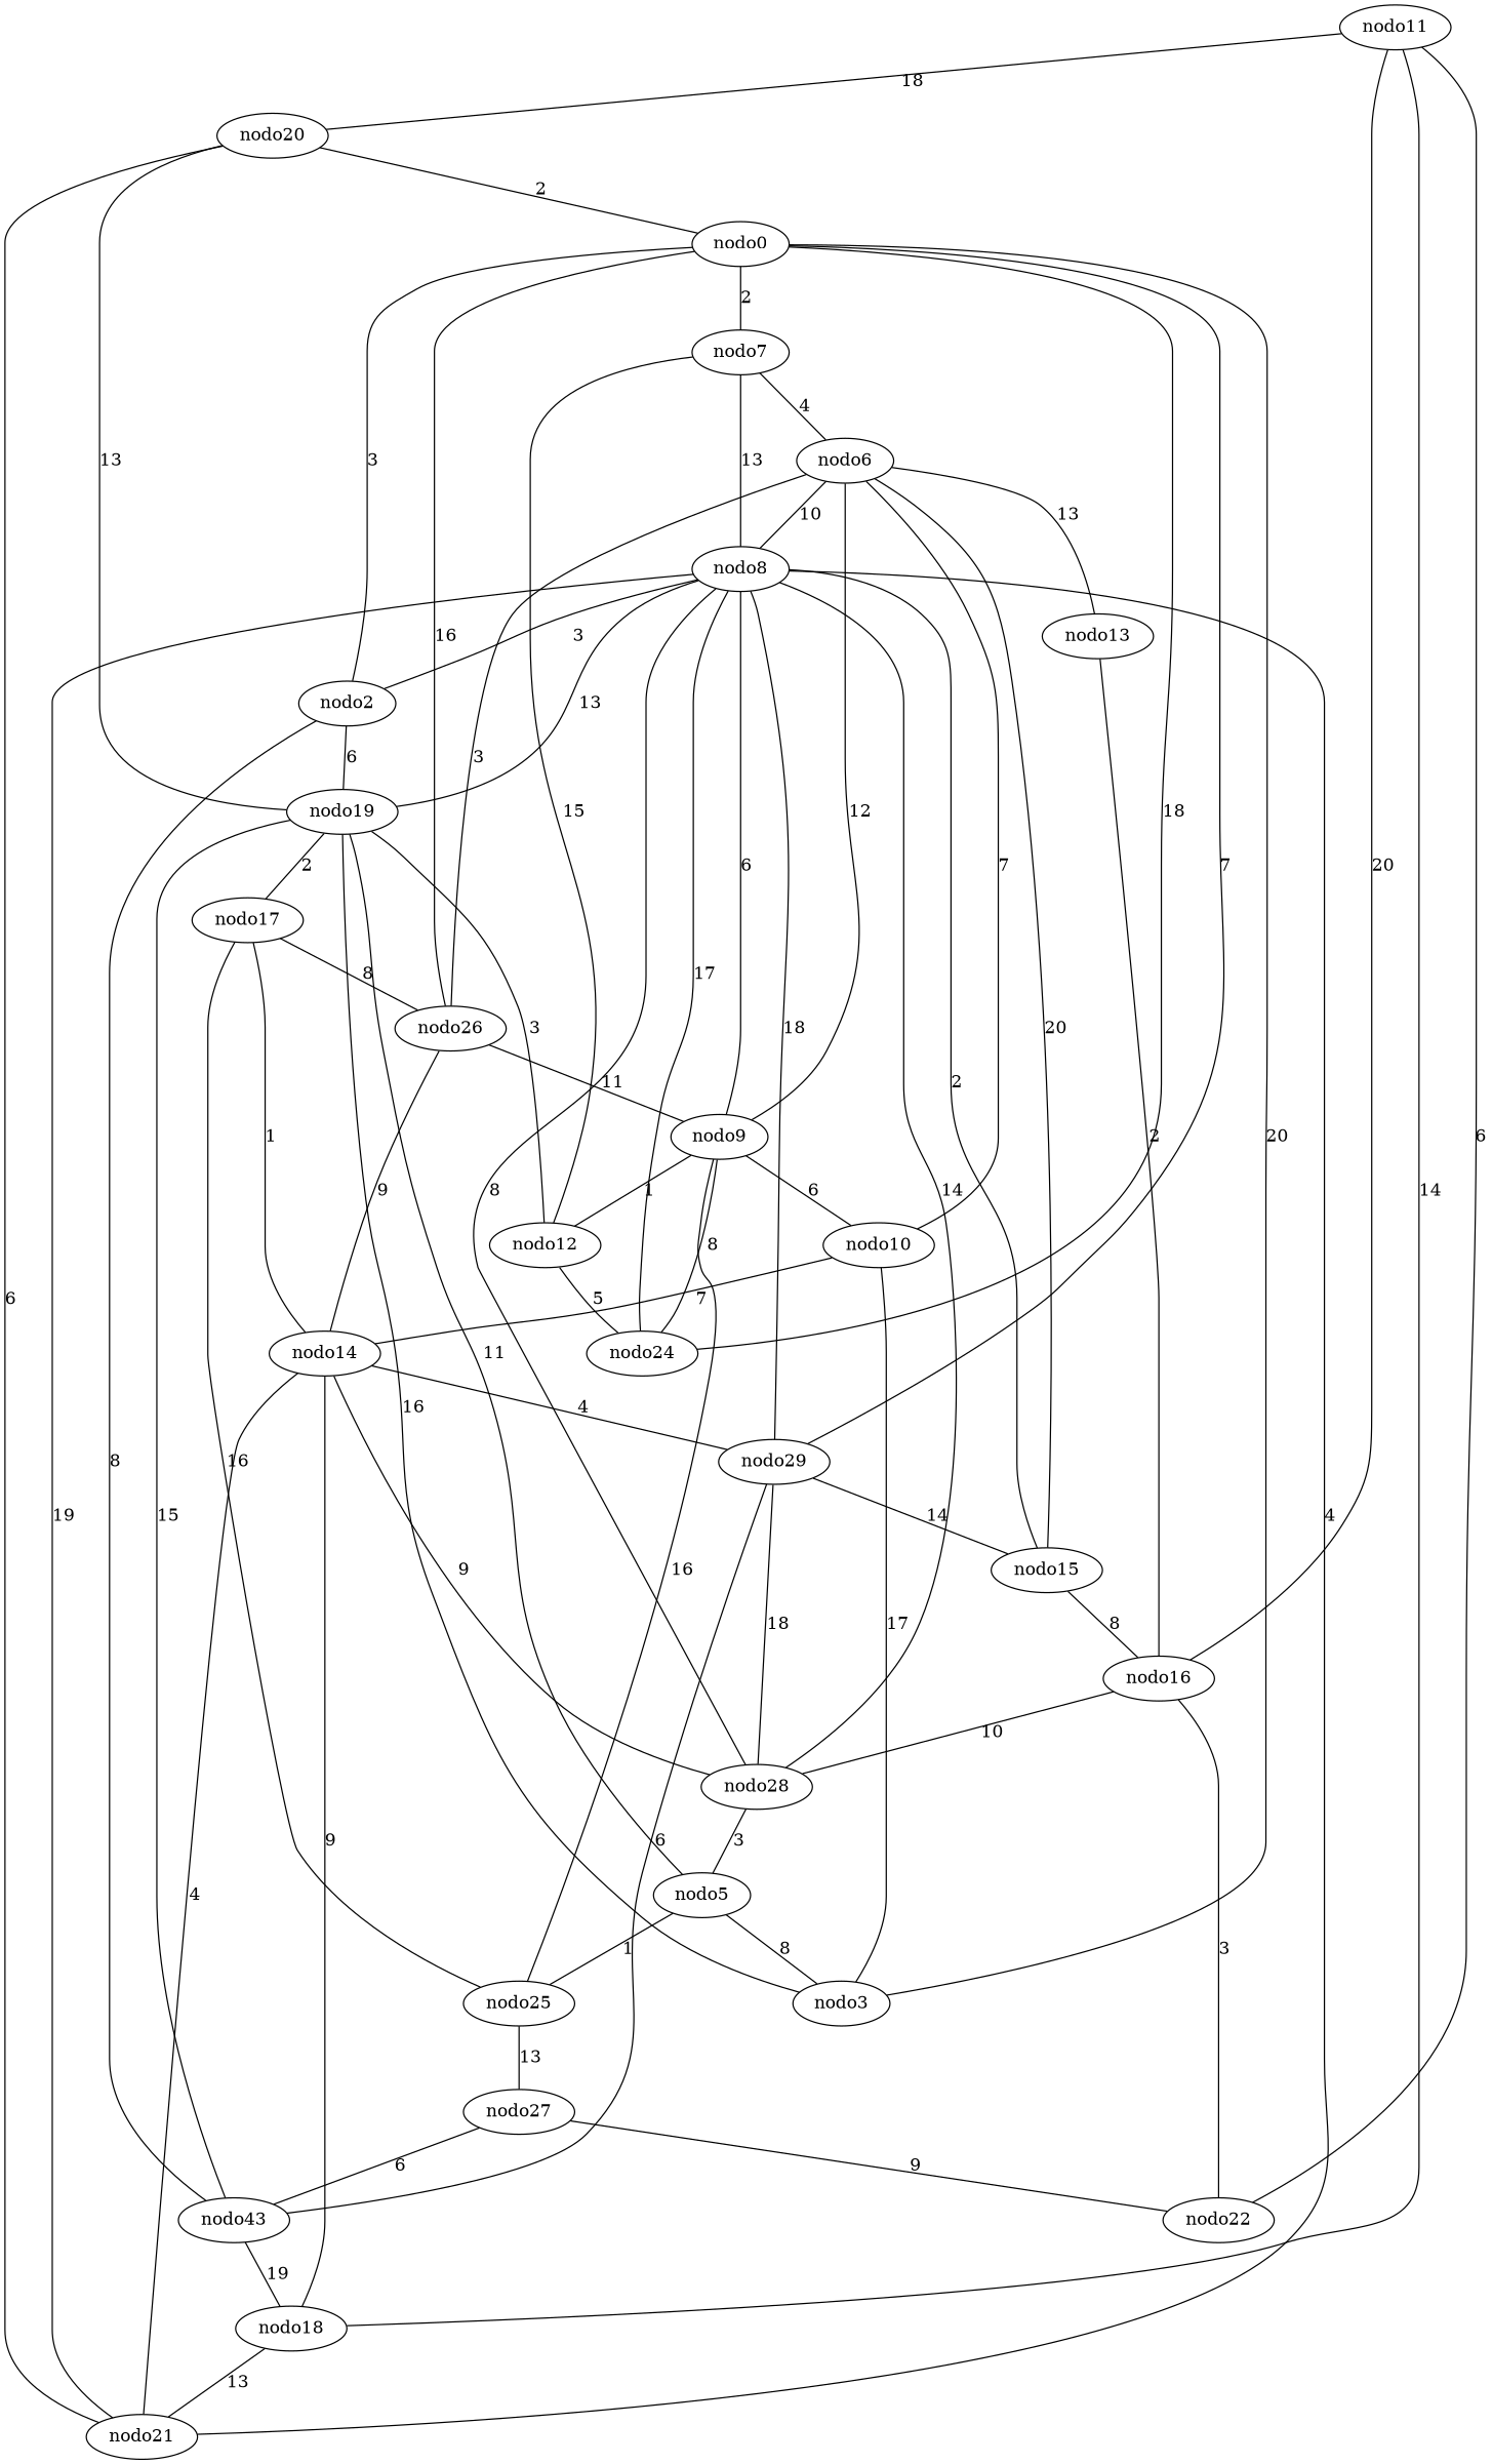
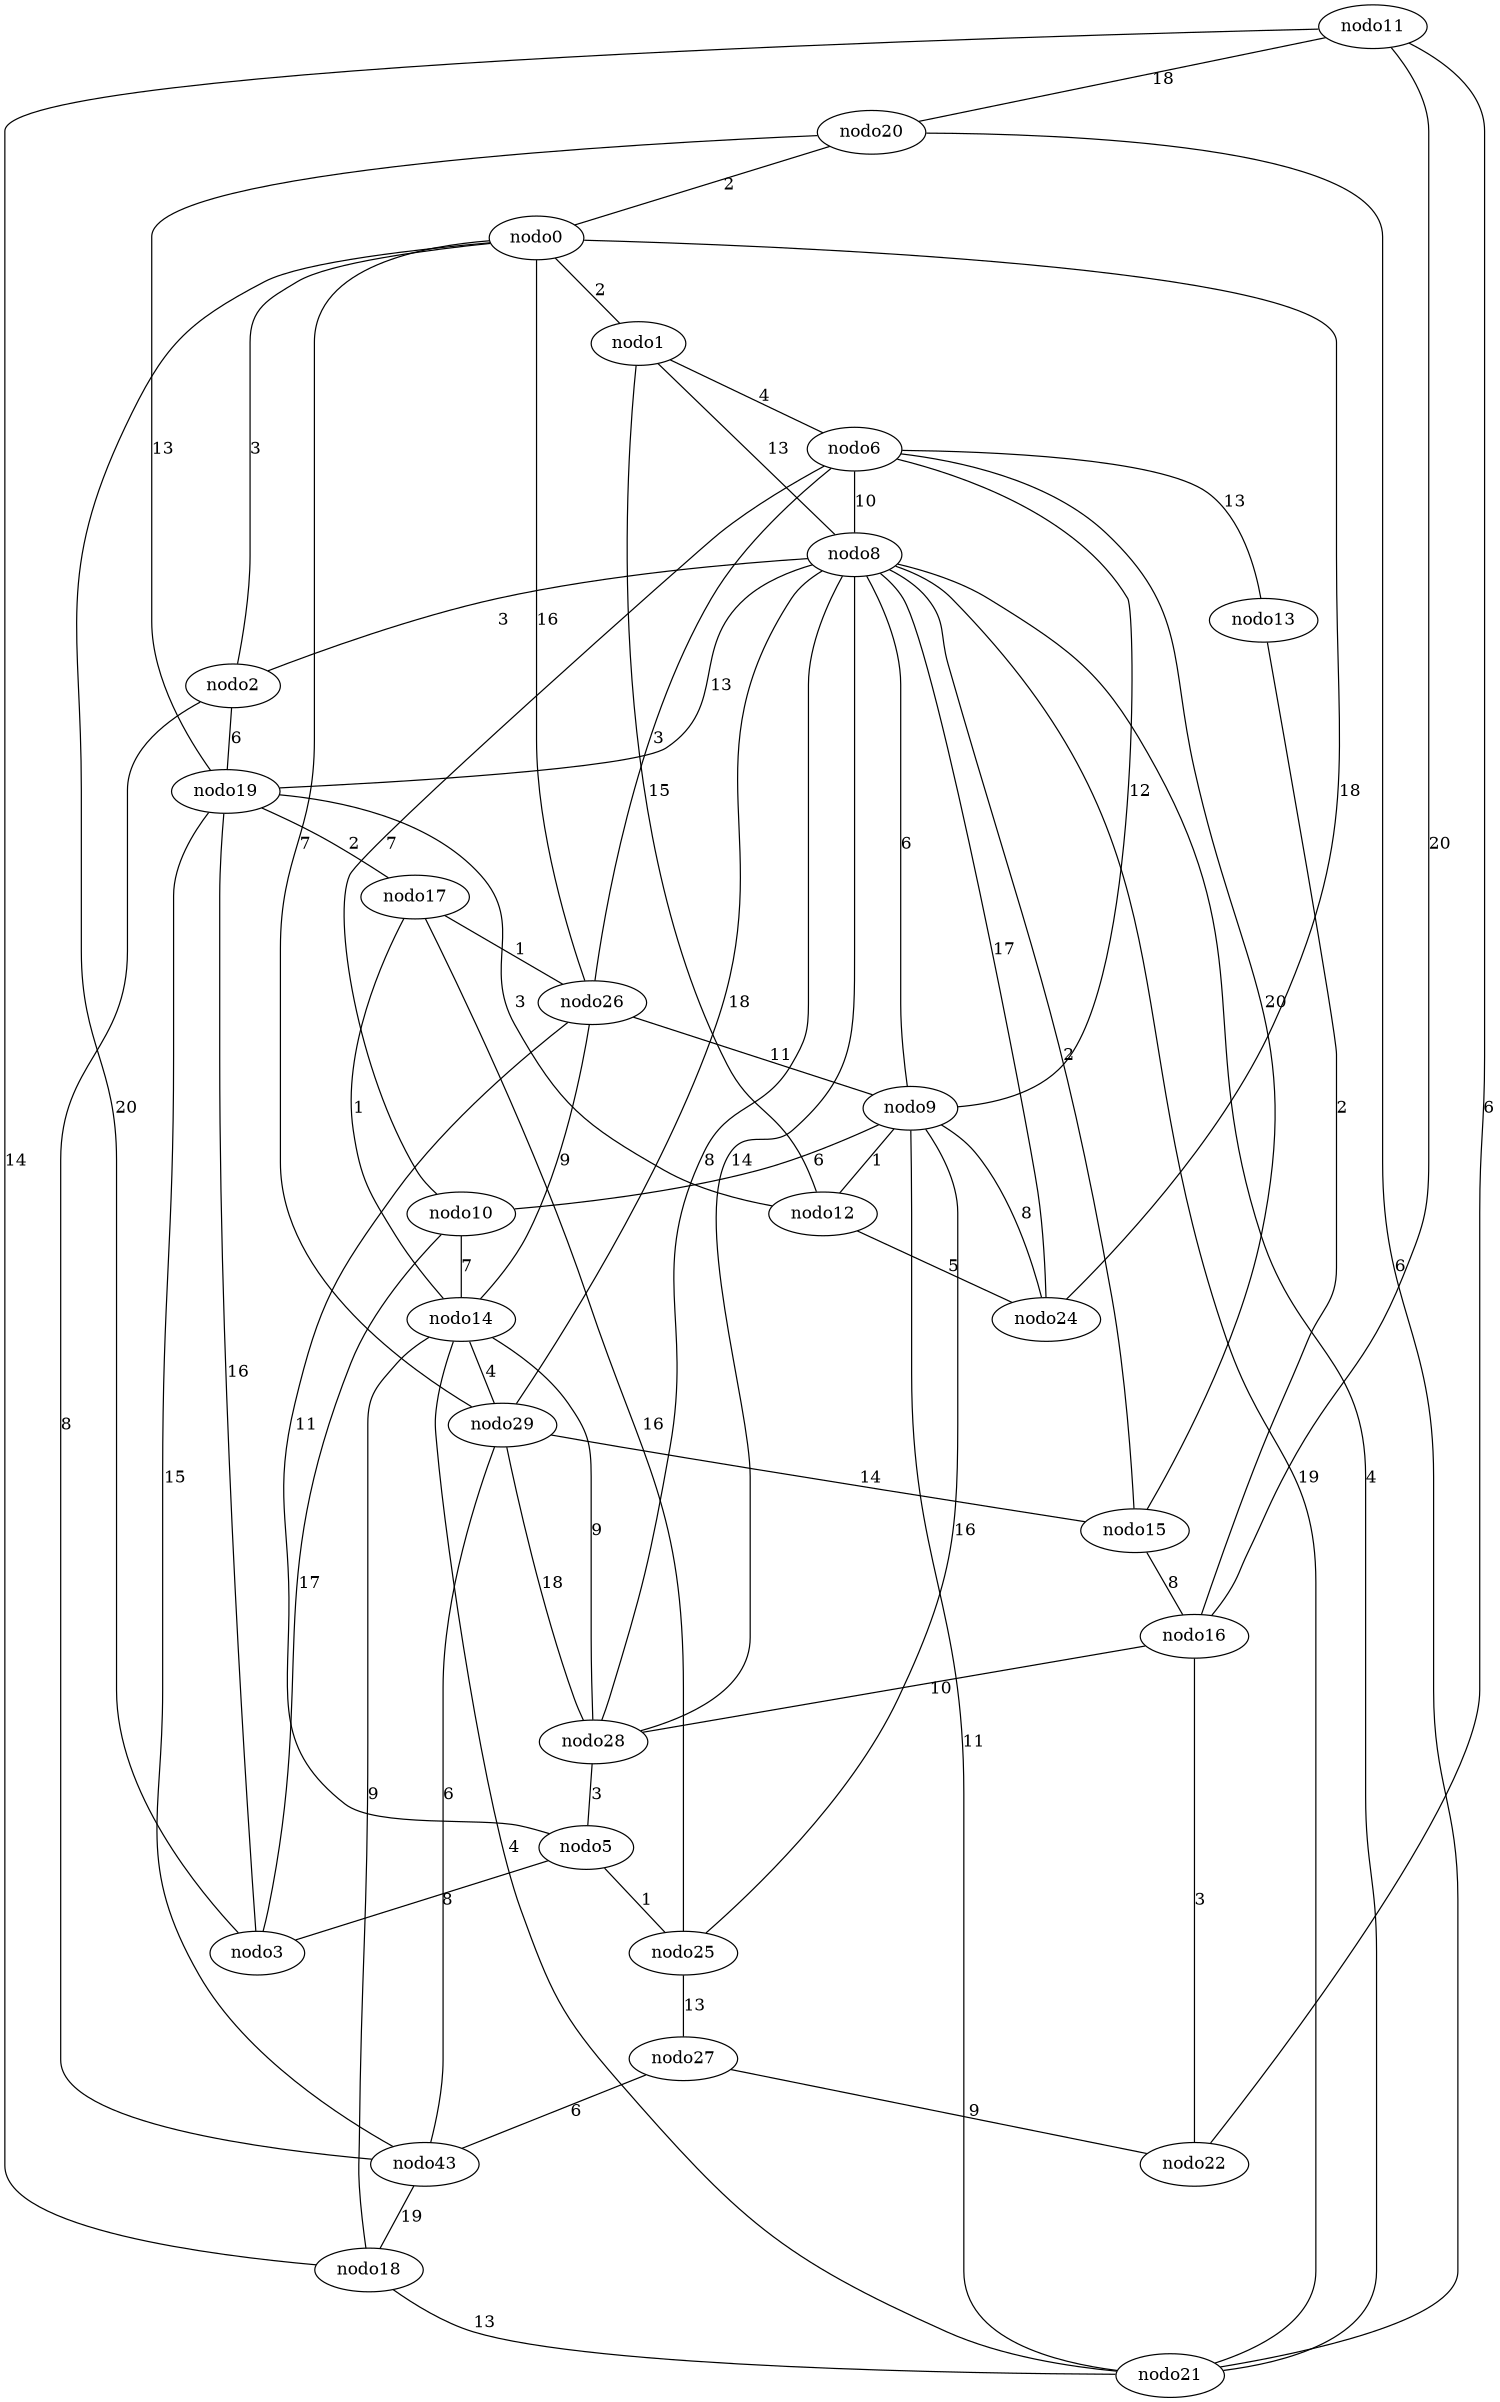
  graph {
    n1 [label=nodo0]
-   n2 [label=nodo7]
+   n2 [label=nodo1]
    n3 [label=nodo2]
    n4 [label=nodo6]
    n5 [label=nodo8]
    n6 [label=nodo19]
    n7 [label=nodo10]
    n8 [label=nodo15]
    n9 [label=nodo9]
    n10 [label=nodo13]
    n11 [label=nodo26]
    n12 [label=nodo21]
    n13 [label=nodo24]
    n14 [label=nodo28]
    n15 [label=nodo29]
    n16 [label=nodo17]
    n17 [label=nodo3]
    n18 [label=nodo14]
    n19 [label=nodo16]
    n20 [label=nodo5]
    n21 [label=nodo25]
    n22 [label=nodo27]
    n23 [label=nodo12]
    n24 [label=nodo43]
    n25 [label=nodo11]
    n26 [label=nodo18]
    n27 [label=nodo20]
    n28 [label=nodo22]
    n1 -- n2 [label=2]
    n1 -- n3 [label=3]
    n2 -- n4 [label=4]
    n2 -- n5 [label=13]
    n3 -- n6 [label=6]
    n4 -- n5 [label=10]
    n4 -- n7 [label=7]
    n4 -- n8 [label=20]
    n4 -- n9 [label=12]
    n4 -- n10 [label=13]
    n4 -- n11 [label=3]
    n5 -- n3 [label=3]
    n5 -- n8 [label=2]
    n5 -- n9 [label=6]
    n5 -- n12 [label=19]
    n5 -- n13 [label=17]
    n5 -- n14 [label=14]
    n5 -- n15 [label=18]
    n6 -- n5 [label=13]
    n6 -- n16 [label=2]
    n7 -- n17 [label=17]
    n7 -- n18 [label=7]
    n8 -- n19 [label=8]
    n9 -- n7 [label=6]
+   n9 -- n12 [label=11]
    n9 -- n21 [label=16]
    n9 -- n23 [label=1]
    n10 -- n19 [label=2]
    n11 -- n1 [label=16]
    n11 -- n9 [label=11]
    n12 -- n5 [label=4]
    n12 -- n18 [label=4]
    n13 -- n1 [label=18]
    n13 -- n9 [label=8]
    n14 -- n5 [label=8]
    n14 -- n15 [label=18]
    n14 -- n18 [label=9]
    n14 -- n20 [label=3]
    n15 -- n1 [label=7]
    n15 -- n8 [label=14]
    n15 -- n24 [label=6]
-   n16 -- n11 [label=8]
+   n16 -- n11 [label=1]
    n16 -- n21 [label=16]
    n17 -- n1 [label=20]
    n17 -- n6 [label=16]
    n18 -- n11 [label=9]
    n18 -- n15 [label=4]
    n18 -- n16 [label=1]
    n19 -- n14 [label=10]
-   n20 -- n6 [label=11]
+   n20 -- n11 [label=11]
    n20 -- n17 [label=8]
    n20 -- n21 [label=1]
    n21 -- n22 [label=13]
    n22 -- n24 [label=6]
    n22 -- n28 [label=9]
    n23 -- n2 [label=15]
    n23 -- n6 [label=3]
    n23 -- n13 [label=5]
    n24 -- n3 [label=8]
    n24 -- n6 [label=15]
    n24 -- n26 [label=19]
    n25 -- n19 [label=20]
    n25 -- n26 [label=14]
    n25 -- n27 [label=18]
    n25 -- n28 [label=6]
    n26 -- n12 [label=13]
    n26 -- n18 [label=9]
    n27 -- n1 [label=2]
    n27 -- n6 [label=13]
    n27 -- n12 [label=6]
    n28 -- n19 [label=3]
  }
